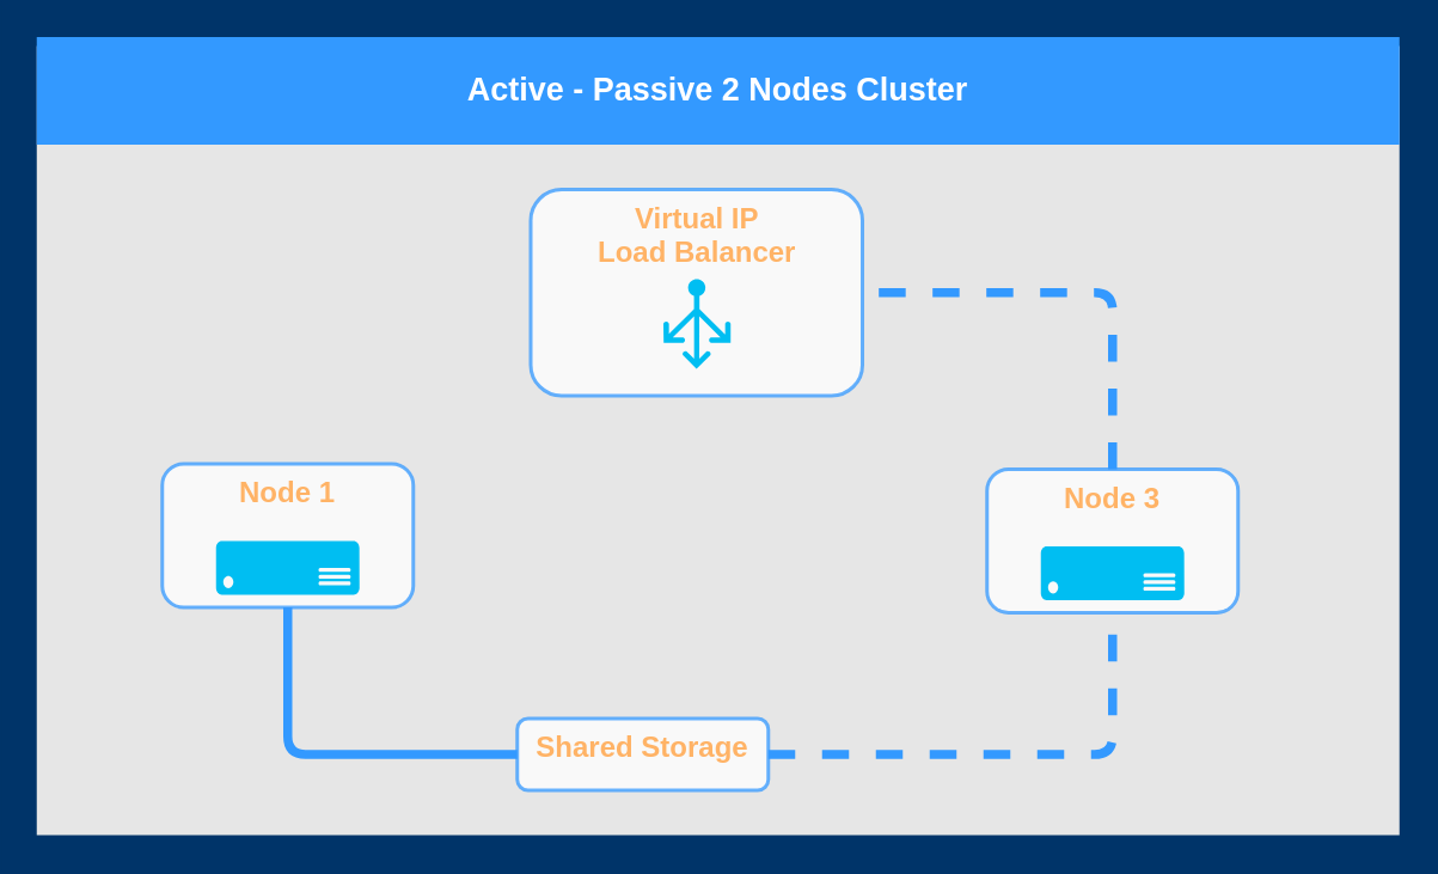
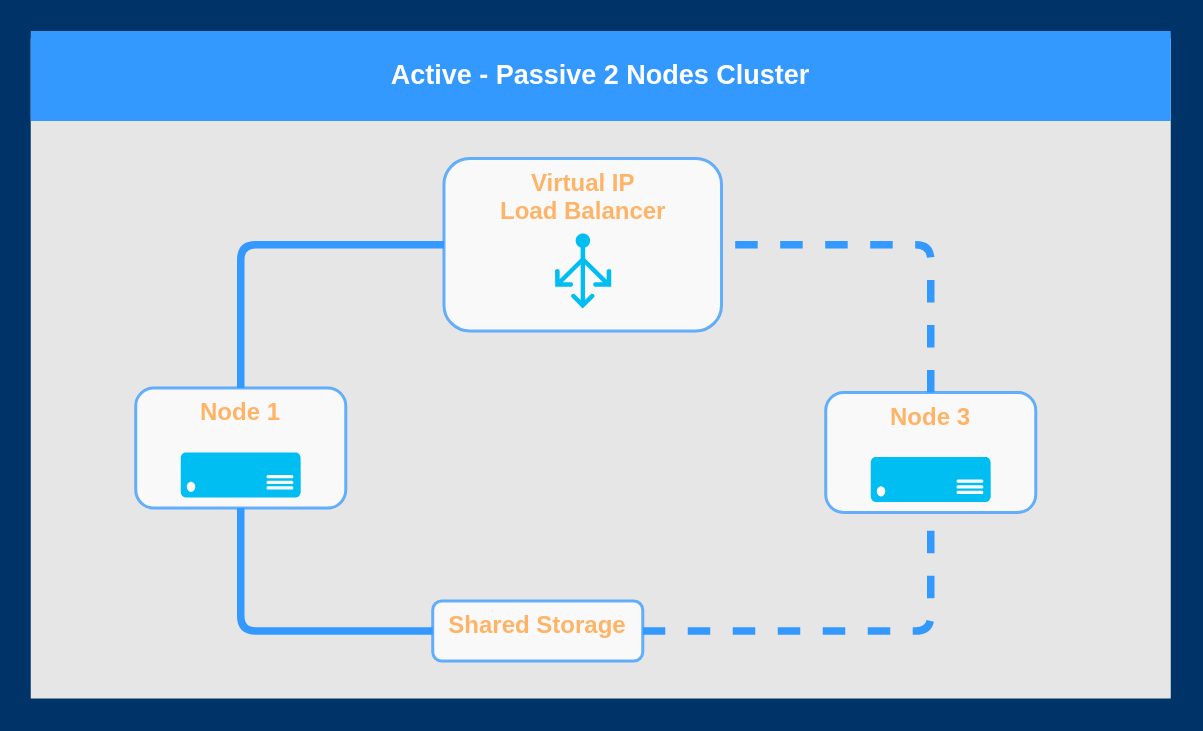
  <mxCell id="0" />
  <mxCell id="1" parent="0" />
  <mxCell id="2" value="" style="rounded=0;whiteSpace=wrap;html=1;dashed=1;strokeColor=none;strokeWidth=2;fillColor=#E6E6E6;fontFamily=Verdana;fontSize=12;fontColor=#00BEF2" parent="1" vertex="1"><mxGeometry x="20" y="25" width="760" height="440" as="geometry" /></mxCell>
  <mxCell id="3" value="Active - Passive 2 Nodes Cluster" style="whiteSpace=wrap;html=1;dashed=1;strokeColor=none;strokeWidth=2;fillColor=#3399FF;fontFamily=Helvetica;fontSize=18;fontColor=#FFFFFF;fontStyle=1;rounded=0;shadow=0;comic=0;" parent="1" vertex="1"><mxGeometry x="20" y="20" width="760" height="60" as="geometry" /></mxCell>
  <mxCell id="4" value="&lt;font style=&quot;font-size: 16px&quot;&gt;Node 1&lt;/font&gt;" style="rounded=1;whiteSpace=wrap;html=1;strokeColor=#3399FF;strokeWidth=2;fillColor=#FFFFFF;fontFamily=Helvetica;fontSize=14;fontColor=#FFB366;opacity=75;verticalAlign=top;fontStyle=1" parent="1" vertex="1"><mxGeometry x="90" y="258" width="140" height="80" as="geometry" /></mxCell>
  <mxCell id="5" value="&lt;div style=&quot;font-size: 16px&quot;&gt;&lt;font style=&quot;font-size: 16px&quot;&gt;Virtual IP&lt;/font&gt;&lt;/div&gt;&lt;div style=&quot;font-size: 16px&quot;&gt;&lt;font style=&quot;font-size: 16px&quot;&gt;Load Balancer&lt;br&gt;&lt;/font&gt;&lt;/div&gt;&lt;div style=&quot;font-size: 16px&quot;&gt;&lt;font style=&quot;font-size: 16px&quot;&gt;&lt;br&gt;&lt;/font&gt;&lt;/div&gt;" style="rounded=1;whiteSpace=wrap;html=1;strokeColor=#3399FF;strokeWidth=2;fillColor=#FFFFFF;fontFamily=Helvetica;fontSize=14;fontColor=#FFB366;opacity=75;verticalAlign=top;fontStyle=1" parent="1" vertex="1"><mxGeometry x="295.5" y="105" width="185" height="115" as="geometry" /></mxCell>
  <mxCell id="6" value="" style="verticalLabelPosition=bottom;html=1;verticalAlign=top;align=center;strokeColor=none;fillColor=#00BEF2;shape=mxgraph.azure.load_balancer_generic;pointerEvents=1;" parent="1" vertex="1"><mxGeometry x="369.5" y="155" width="37.5" height="50" as="geometry" /></mxCell>
  <mxCell id="7" value="" style="verticalLabelPosition=bottom;html=1;verticalAlign=top;align=center;strokeColor=none;fillColor=#00BEF2;shape=mxgraph.azure.server;" parent="1" vertex="1"><mxGeometry x="120" y="301" width="80" height="30" as="geometry" /></mxCell>
+ <mxCell id="8" value="" style="endArrow=none;startArrow=none;html=1;entryX=0;entryY=0.5;entryDx=0;entryDy=0;exitX=0.5;exitY=0;exitDx=0;exitDy=0;edgeStyle=orthogonalEdgeStyle;fillColor=#dae8fc;strokeColor=#3399FF;strokeWidth=5;startFill=0;endFill=0;" parent="1" source="4" target="5" edge="1"><mxGeometry width="50" height="50" relative="1" as="geometry"><mxPoint x="-180" y="655" as="sourcePoint" /><mxPoint x="-130" y="605" as="targetPoint" /></mxGeometry></mxCell>
  <mxCell id="9" value="&lt;font style=&quot;font-size: 16px&quot;&gt;Node 3&lt;br&gt;&lt;/font&gt;" style="rounded=1;whiteSpace=wrap;html=1;strokeColor=#3399FF;strokeWidth=2;fillColor=#FFFFFF;fontFamily=Helvetica;fontSize=14;fontColor=#FFB366;opacity=75;verticalAlign=top;fontStyle=1" parent="1" vertex="1"><mxGeometry x="550" y="261" width="140" height="80" as="geometry" /></mxCell>
  <mxCell id="10" value="" style="verticalLabelPosition=bottom;html=1;verticalAlign=top;align=center;strokeColor=none;fillColor=#00BEF2;shape=mxgraph.azure.server;" parent="1" vertex="1"><mxGeometry x="580" y="304" width="80" height="30" as="geometry" /></mxCell>
  <mxCell id="11" value="" style="endArrow=none;startArrow=none;html=1;strokeColor=#3399FF;strokeWidth=5;entryX=1;entryY=0.5;entryDx=0;entryDy=0;exitX=0.5;exitY=0;exitDx=0;exitDy=0;edgeStyle=orthogonalEdgeStyle;dashed=1;startFill=0;endFill=0;" parent="1" source="9" target="5" edge="1"><mxGeometry width="50" height="50" relative="1" as="geometry"><mxPoint x="-180" y="655" as="sourcePoint" /><mxPoint x="-130" y="605" as="targetPoint" /></mxGeometry></mxCell>
  <mxCell id="12" value="&lt;font style=&quot;font-size: 16px&quot;&gt;Shared Storage&lt;/font&gt;" style="rounded=1;whiteSpace=wrap;html=1;strokeColor=#3399FF;strokeWidth=2;fillColor=#FFFFFF;fontFamily=Helvetica;fontSize=14;fontColor=#FFB366;opacity=75;verticalAlign=top;fontStyle=1" parent="1" vertex="1"><mxGeometry x="288" y="400" width="140" height="40" as="geometry" /></mxCell>
  <mxCell id="13" value="" style="endArrow=none;html=1;strokeColor=#3399FF;strokeWidth=5;entryX=0.5;entryY=1;entryDx=0;entryDy=0;exitX=0;exitY=0.5;exitDx=0;exitDy=0;edgeStyle=orthogonalEdgeStyle;" parent="1" source="12" target="4" edge="1"><mxGeometry width="50" height="50" relative="1" as="geometry"><mxPoint x="-180" y="545" as="sourcePoint" /><mxPoint x="-130" y="495" as="targetPoint" /></mxGeometry></mxCell>
  <mxCell id="14" value="" style="endArrow=none;html=1;strokeColor=#3399FF;strokeWidth=5;entryX=0.5;entryY=1;entryDx=0;entryDy=0;exitX=1;exitY=0.5;exitDx=0;exitDy=0;edgeStyle=orthogonalEdgeStyle;dashed=1;" parent="1" source="12" target="9" edge="1"><mxGeometry width="50" height="50" relative="1" as="geometry"><mxPoint x="-180" y="545" as="sourcePoint" /><mxPoint x="-130" y="495" as="targetPoint" /></mxGeometry></mxCell>
